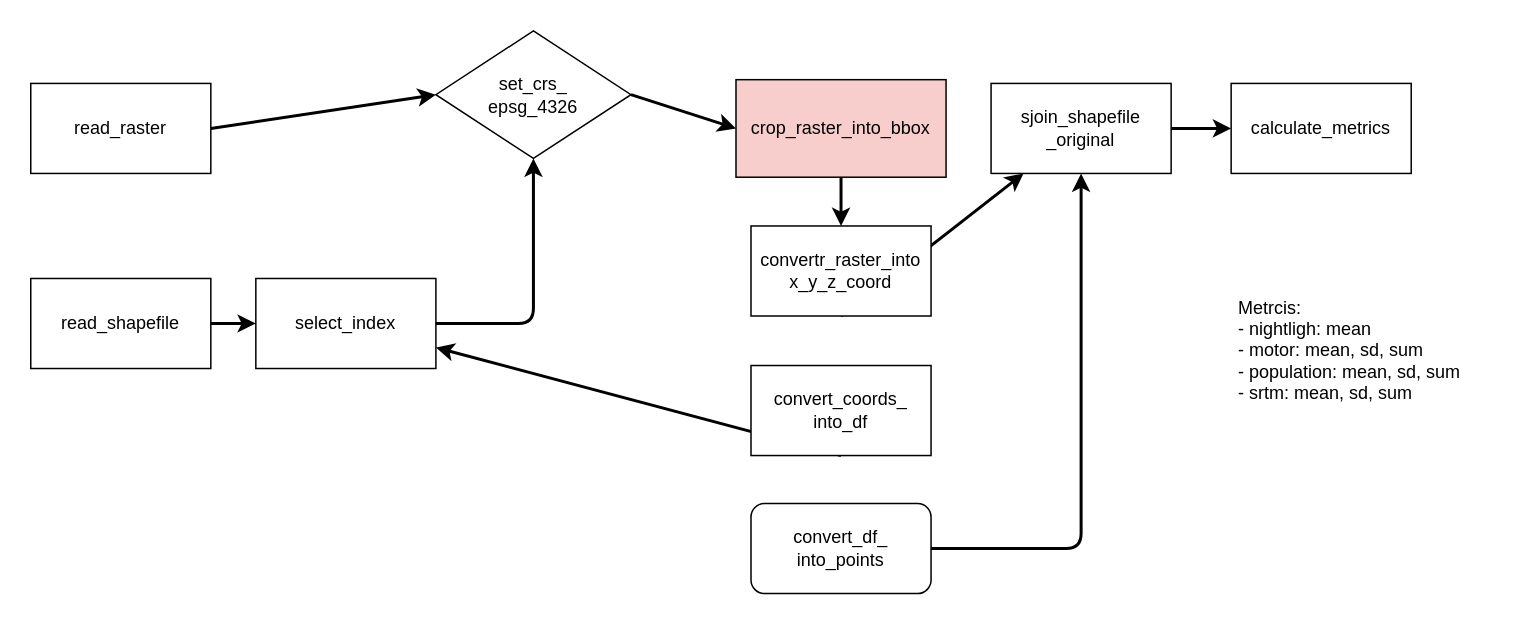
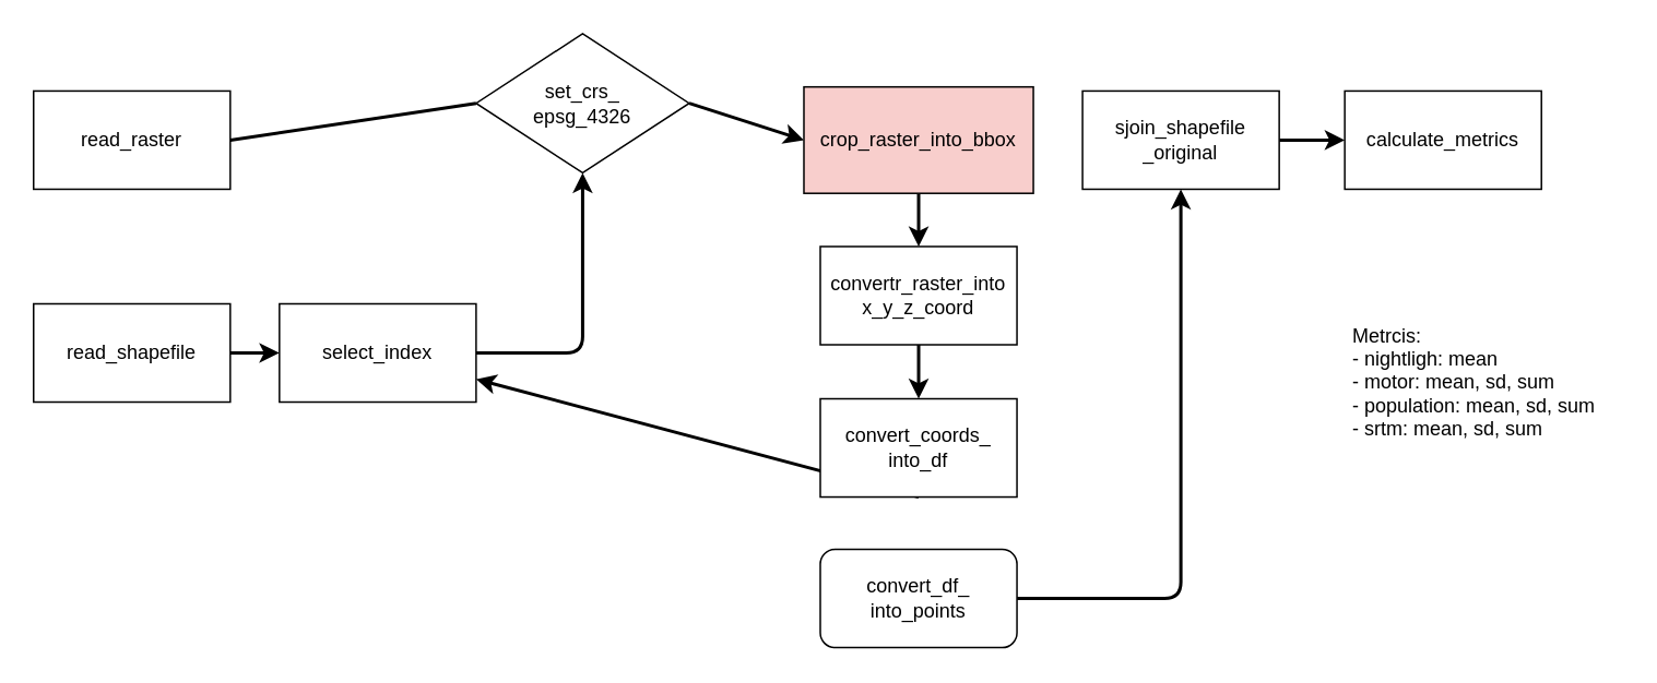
  <mxCell id="0" />
  <mxCell id="1" parent="0" />
- <mxCell id="2" style="edgeStyle=none;html=1;exitX=1;exitY=0.5;exitDx=0;exitDy=0;entryX=0;entryY=0.5;entryDx=0;entryDy=0;strokeColor=#000000;strokeWidth=2;" parent="1" source="3" target="9" edge="1"><mxGeometry relative="1" as="geometry" /></mxCell>
+ <mxCell id="2" style="edgeStyle=none;html=1;exitX=1;exitY=0.5;exitDx=0;exitDy=0;entryX=0;entryY=0.5;entryDx=0;entryDy=0;strokeColor=#000000;strokeWidth=2;endArrow=none;" parent="1" source="3" target="9" edge="1"><mxGeometry relative="1" as="geometry" /></mxCell>
  <mxCell id="3" value="read_raster" style="whiteSpace=wrap;html=1;" parent="1" vertex="1"><mxGeometry x="20" y="55" width="120" height="60" as="geometry" /></mxCell>
  <mxCell id="4" style="edgeStyle=none;html=1;exitX=1;exitY=0.5;exitDx=0;exitDy=0;entryX=0;entryY=0.5;entryDx=0;entryDy=0;strokeColor=#000000;strokeWidth=2;" parent="1" source="5" target="7" edge="1"><mxGeometry relative="1" as="geometry" /></mxCell>
  <mxCell id="5" value="read_shapefile" style="whiteSpace=wrap;html=1;" parent="1" vertex="1"><mxGeometry x="20" y="185" width="120" height="60" as="geometry" /></mxCell>
  <mxCell id="6" style="edgeStyle=none;html=1;exitX=1;exitY=0.5;exitDx=0;exitDy=0;entryX=0.5;entryY=1;entryDx=0;entryDy=0;strokeColor=#000000;strokeWidth=2;" parent="1" source="7" target="9" edge="1"><mxGeometry relative="1" as="geometry"><Array as="points"><mxPoint x="355" y="215" /></Array></mxGeometry></mxCell>
  <mxCell id="7" value="select_index" style="whiteSpace=wrap;html=1;" parent="1" vertex="1"><mxGeometry x="170" y="185" width="120" height="60" as="geometry" /></mxCell>
  <mxCell id="8" style="edgeStyle=none;html=1;exitX=1;exitY=0.5;exitDx=0;exitDy=0;entryX=0;entryY=0.5;entryDx=0;entryDy=0;strokeColor=#000000;strokeWidth=2;" parent="1" source="9" target="11" edge="1"><mxGeometry relative="1" as="geometry" /></mxCell>
  <mxCell id="9" value="set_crs_&lt;br&gt;epsg_4326" style="rhombus;whiteSpace=wrap;html=1;" parent="1" vertex="1"><mxGeometry x="290" y="20" width="130" height="85" as="geometry" /></mxCell>
  <mxCell id="10" style="edgeStyle=none;html=1;exitX=0.5;exitY=1;exitDx=0;exitDy=0;entryX=0.5;entryY=0;entryDx=0;entryDy=0;strokeColor=#000000;strokeWidth=2;" parent="1" source="11" target="13" edge="1"><mxGeometry relative="1" as="geometry" /></mxCell>
  <mxCell id="11" value="crop_raster_into_bbox" style="whiteSpace=wrap;html=1;fillColor=#f8cecc;" parent="1" vertex="1"><mxGeometry x="490" y="52.5" width="140" height="65" as="geometry" /></mxCell>
- <mxCell id="12" style="edgeStyle=none;html=1;exitX=0.5;exitY=1;exitDx=0;exitDy=0;strokeColor=#000000;strokeWidth=2;" parent="1" source="13" target="19" edge="1"><mxGeometry relative="1" as="geometry" /></mxCell>
+ <mxCell id="12" style="edgeStyle=none;html=1;exitX=0.5;exitY=1;exitDx=0;exitDy=0;entryX=0.5;entryY=0;entryDx=0;entryDy=0;strokeColor=#000000;strokeWidth=2;" parent="1" source="13" target="15" edge="1"><mxGeometry relative="1" as="geometry" /></mxCell>
  <mxCell id="13" value="convertr_raster_into&lt;br&gt;x_y_z_coord" style="whiteSpace=wrap;html=1;" parent="1" vertex="1"><mxGeometry x="500" y="150" width="120" height="60" as="geometry" /></mxCell>
  <mxCell id="14" style="edgeStyle=none;html=1;exitX=0.5;exitY=1;exitDx=0;exitDy=0;strokeColor=#000000;strokeWidth=2;" parent="1" source="15" target="7" edge="1"><mxGeometry relative="1" as="geometry" /></mxCell>
  <mxCell id="15" value="convert_coords_&lt;br&gt;into_df" style="whiteSpace=wrap;html=1;" parent="1" vertex="1"><mxGeometry x="500" y="243" width="120" height="60" as="geometry" /></mxCell>
  <mxCell id="16" style="edgeStyle=none;html=1;exitX=1;exitY=0.5;exitDx=0;exitDy=0;entryX=0.5;entryY=1;entryDx=0;entryDy=0;strokeColor=#000000;strokeWidth=2;" parent="1" source="17" target="19" edge="1"><mxGeometry relative="1" as="geometry"><Array as="points"><mxPoint x="720" y="365" /></Array></mxGeometry></mxCell>
  <mxCell id="17" value="convert_df_&lt;br&gt;into_points" style="whiteSpace=wrap;html=1;rounded=1;" parent="1" vertex="1"><mxGeometry x="500" y="335" width="120" height="60" as="geometry" /></mxCell>
  <mxCell id="18" style="edgeStyle=none;html=1;exitX=1;exitY=0.5;exitDx=0;exitDy=0;entryX=0;entryY=0.5;entryDx=0;entryDy=0;strokeColor=#000000;strokeWidth=2;" parent="1" source="19" target="20" edge="1"><mxGeometry relative="1" as="geometry" /></mxCell>
  <mxCell id="19" value="sjoin_shapefile&lt;br&gt;_original" style="whiteSpace=wrap;html=1;" parent="1" vertex="1"><mxGeometry x="660" y="55" width="120" height="60" as="geometry" /></mxCell>
  <mxCell id="20" value="calculate_metrics" style="whiteSpace=wrap;html=1;" parent="1" vertex="1"><mxGeometry x="820" y="55" width="120" height="60" as="geometry" /></mxCell>
  <mxCell id="21" value="Metrcis:&lt;br&gt;&lt;div style=&quot;&quot;&gt;&lt;span style=&quot;background-color: initial;&quot;&gt;- nightligh: mean&lt;/span&gt;&lt;/div&gt;&lt;div style=&quot;&quot;&gt;&lt;span style=&quot;background-color: initial;&quot;&gt;- motor: mean, sd, sum&lt;/span&gt;&lt;/div&gt;&lt;div style=&quot;&quot;&gt;&lt;span style=&quot;background-color: initial;&quot;&gt;- population: mean, sd, sum&lt;/span&gt;&lt;/div&gt;&lt;div style=&quot;&quot;&gt;- srtm: mean, sd, sum&lt;/div&gt;" style="text;html=1;align=left;verticalAlign=middle;resizable=0;points=[];autosize=1;strokeColor=none;fillColor=default;" vertex="1" parent="1"><mxGeometry x="823" y="191" width="166" height="84" as="geometry" /></mxCell>
